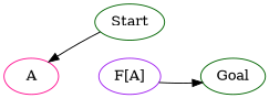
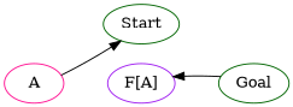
  digraph {
    rankdir=LR
    node [color=darkgreen]
    A [color=deeppink group=upper]
    Start
    n3 [color=purple group=upper label="F[A]"]
    Goal
    A -> n3 [style=invis]
-   Start -> A
-   n3 -> Goal
+   A -> Start
+   Goal -> n3
  }
